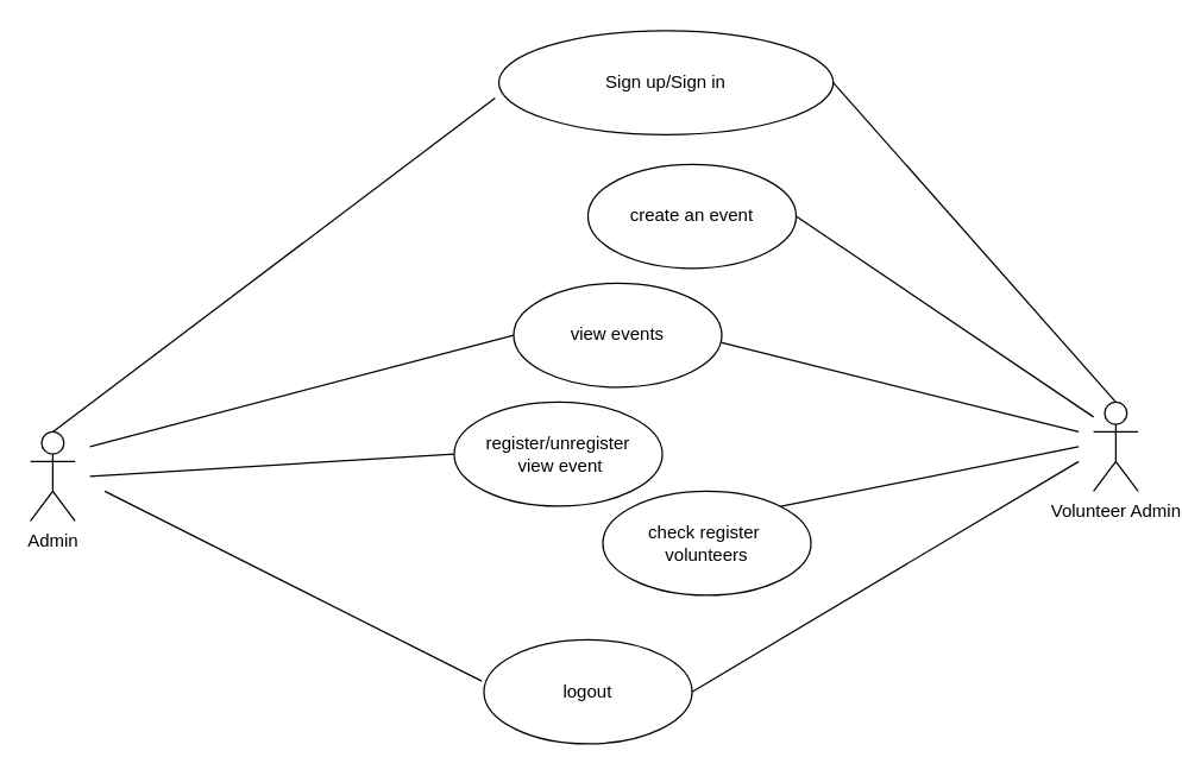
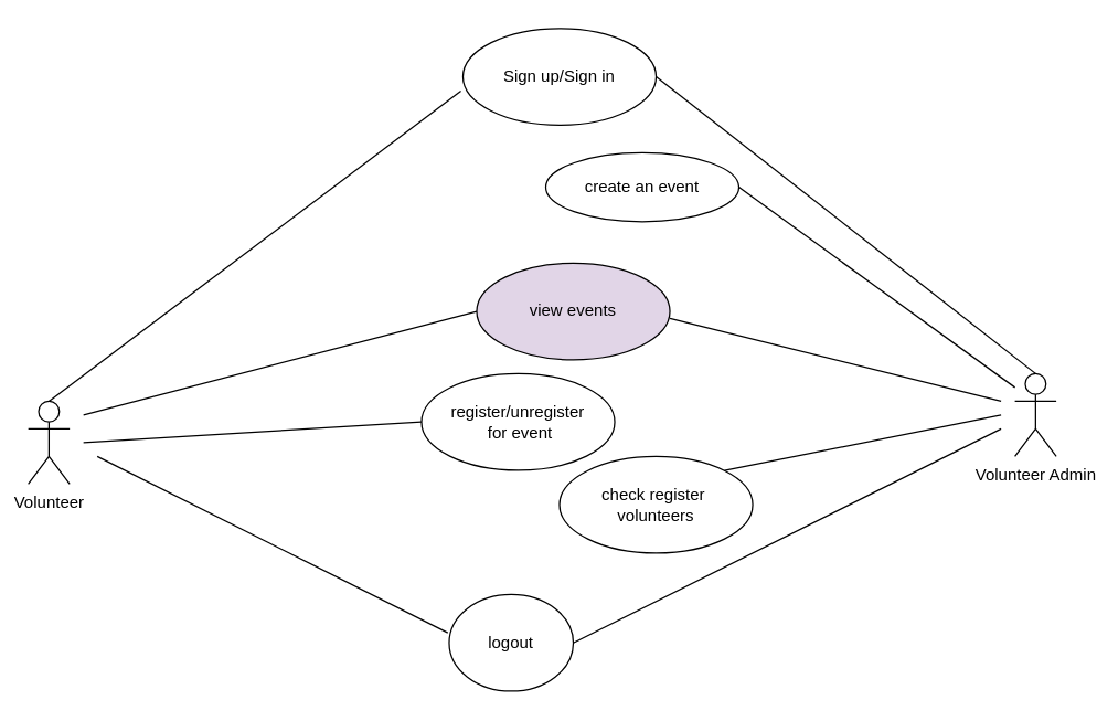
  <mxCell id="0" />
  <mxCell id="1" parent="0" />
- <mxCell id="2" value="Admin" style="shape=umlActor;verticalLabelPosition=bottom;verticalAlign=top;html=1;labelPosition=center;align=center;" parent="1" vertex="1"><mxGeometry x="20" y="290" width="30" height="60" as="geometry" /></mxCell>
- <mxCell id="3" value="Sign up/Sign in" style="ellipse;whiteSpace=wrap;html=1;" parent="1" vertex="1"><mxGeometry x="335" y="20" width="225" height="70" as="geometry" /></mxCell>
- <mxCell id="4" value="register/unregister&lt;br&gt;&amp;nbsp;view event" style="ellipse;whiteSpace=wrap;html=1;" parent="1" vertex="1"><mxGeometry x="305" y="270" width="140" height="70" as="geometry" /></mxCell>
- <mxCell id="5" value="view events" style="ellipse;whiteSpace=wrap;html=1;" parent="1" vertex="1"><mxGeometry x="345" y="190" width="140" height="70" as="geometry" /></mxCell>
+ <mxCell id="2" value="Volunteer" style="shape=umlActor;verticalLabelPosition=bottom;verticalAlign=top;html=1;labelPosition=center;align=center;" parent="1" vertex="1"><mxGeometry x="20" y="290" width="30" height="60" as="geometry" /></mxCell>
+ <mxCell id="3" value="Sign up/Sign in" style="ellipse;whiteSpace=wrap;html=1;" parent="1" vertex="1"><mxGeometry x="335" y="20" width="140" height="70" as="geometry" /></mxCell>
+ <mxCell id="4" value="register/unregister&lt;br&gt;&amp;nbsp;for event" style="ellipse;whiteSpace=wrap;html=1;" parent="1" vertex="1"><mxGeometry x="305" y="270" width="140" height="70" as="geometry" /></mxCell>
+ <mxCell id="5" value="view events" style="ellipse;whiteSpace=wrap;html=1;fillColor=#e1d5e7;" parent="1" vertex="1"><mxGeometry x="345" y="190" width="140" height="70" as="geometry" /></mxCell>
  <mxCell id="6" value="" style="endArrow=none;html=1;rounded=0;entryX=0;entryY=0.5;entryDx=0;entryDy=0;" parent="1" edge="1" target="5"><mxGeometry width="50" height="50" relative="1" as="geometry"><mxPoint x="60" y="300" as="sourcePoint" /><mxPoint x="360" y="180" as="targetPoint" /></mxGeometry></mxCell>
  <mxCell id="7" value="" style="endArrow=none;html=1;rounded=0;entryX=0;entryY=0.5;entryDx=0;entryDy=0;" parent="1" edge="1" target="4"><mxGeometry width="50" height="50" relative="1" as="geometry"><mxPoint x="60" y="320" as="sourcePoint" /><mxPoint x="310" y="260" as="targetPoint" /></mxGeometry></mxCell>
  <mxCell id="8" value="Volunteer Admin" style="shape=umlActor;verticalLabelPosition=bottom;verticalAlign=top;html=1;outlineConnect=0;" parent="1" vertex="1"><mxGeometry x="735" y="270" width="30" height="60" as="geometry" /></mxCell>
  <mxCell id="9" value="" style="endArrow=none;html=1;rounded=0;entryX=-0.011;entryY=0.649;entryDx=0;entryDy=0;entryPerimeter=0;exitX=0.5;exitY=0;exitDx=0;exitDy=0;exitPerimeter=0;" parent="1" edge="1" target="3" source="2"><mxGeometry width="50" height="50" relative="1" as="geometry"><mxPoint x="35" y="140" as="sourcePoint" /><mxPoint x="295" y="110" as="targetPoint" /></mxGeometry></mxCell>
  <mxCell id="10" value="" style="endArrow=none;html=1;rounded=0;exitX=1;exitY=0.5;exitDx=0;exitDy=0;" parent="1" edge="1" source="17"><mxGeometry width="50" height="50" relative="1" as="geometry"><mxPoint x="475" y="460" as="sourcePoint" /><mxPoint x="725" y="310" as="targetPoint" /></mxGeometry></mxCell>
  <mxCell id="11" value="" style="endArrow=none;html=1;rounded=0;" parent="1" edge="1"><mxGeometry width="50" height="50" relative="1" as="geometry"><mxPoint x="485" y="230" as="sourcePoint" /><mxPoint x="725" y="290" as="targetPoint" /><Array as="points" /></mxGeometry></mxCell>
  <mxCell id="12" value="" style="endArrow=none;html=1;rounded=0;entryX=0.5;entryY=0;entryDx=0;entryDy=0;entryPerimeter=0;exitX=1;exitY=0.5;exitDx=0;exitDy=0;" edge="1" parent="1" source="3" target="8"><mxGeometry width="50" height="50" relative="1" as="geometry"><mxPoint x="45" y="300" as="sourcePoint" /><mxPoint x="343" y="85" as="targetPoint" /></mxGeometry></mxCell>
- <mxCell id="13" value="create an event" style="ellipse;whiteSpace=wrap;html=1;" vertex="1" parent="1"><mxGeometry x="395" y="110" width="140" height="70" as="geometry" /></mxCell>
+ <mxCell id="13" value="create an event" style="ellipse;whiteSpace=wrap;html=1;" vertex="1" parent="1"><mxGeometry x="395" y="110" width="140" height="50" as="geometry" /></mxCell>
  <mxCell id="14" value="" style="endArrow=none;html=1;rounded=0;exitX=1;exitY=0.5;exitDx=0;exitDy=0;" edge="1" parent="1" source="13"><mxGeometry width="50" height="50" relative="1" as="geometry"><mxPoint x="494" y="181" as="sourcePoint" /><mxPoint x="735" y="280" as="targetPoint" /><Array as="points" /></mxGeometry></mxCell>
  <mxCell id="15" value="check register&amp;nbsp;&lt;br&gt;volunteers" style="ellipse;whiteSpace=wrap;html=1;" vertex="1" parent="1"><mxGeometry x="405" y="330" width="140" height="70" as="geometry" /></mxCell>
  <mxCell id="16" value="" style="endArrow=none;html=1;rounded=0;exitX=1;exitY=0;exitDx=0;exitDy=0;" edge="1" parent="1" source="15"><mxGeometry width="50" height="50" relative="1" as="geometry"><mxPoint x="504" y="411" as="sourcePoint" /><mxPoint x="725" y="300" as="targetPoint" /><Array as="points" /></mxGeometry></mxCell>
- <mxCell id="17" value="logout" style="ellipse;whiteSpace=wrap;html=1;" vertex="1" parent="1"><mxGeometry x="325" y="430" width="140" height="70" as="geometry" /></mxCell>
+ <mxCell id="17" value="logout" style="ellipse;whiteSpace=wrap;html=1;" vertex="1" parent="1"><mxGeometry x="325" y="430" width="90" height="70" as="geometry" /></mxCell>
  <mxCell id="18" value="" style="endArrow=none;html=1;rounded=0;entryX=-0.011;entryY=0.397;entryDx=0;entryDy=0;entryPerimeter=0;" edge="1" parent="1" target="17"><mxGeometry width="50" height="50" relative="1" as="geometry"><mxPoint x="70" y="330" as="sourcePoint" /><mxPoint x="315" y="315" as="targetPoint" /></mxGeometry></mxCell>
